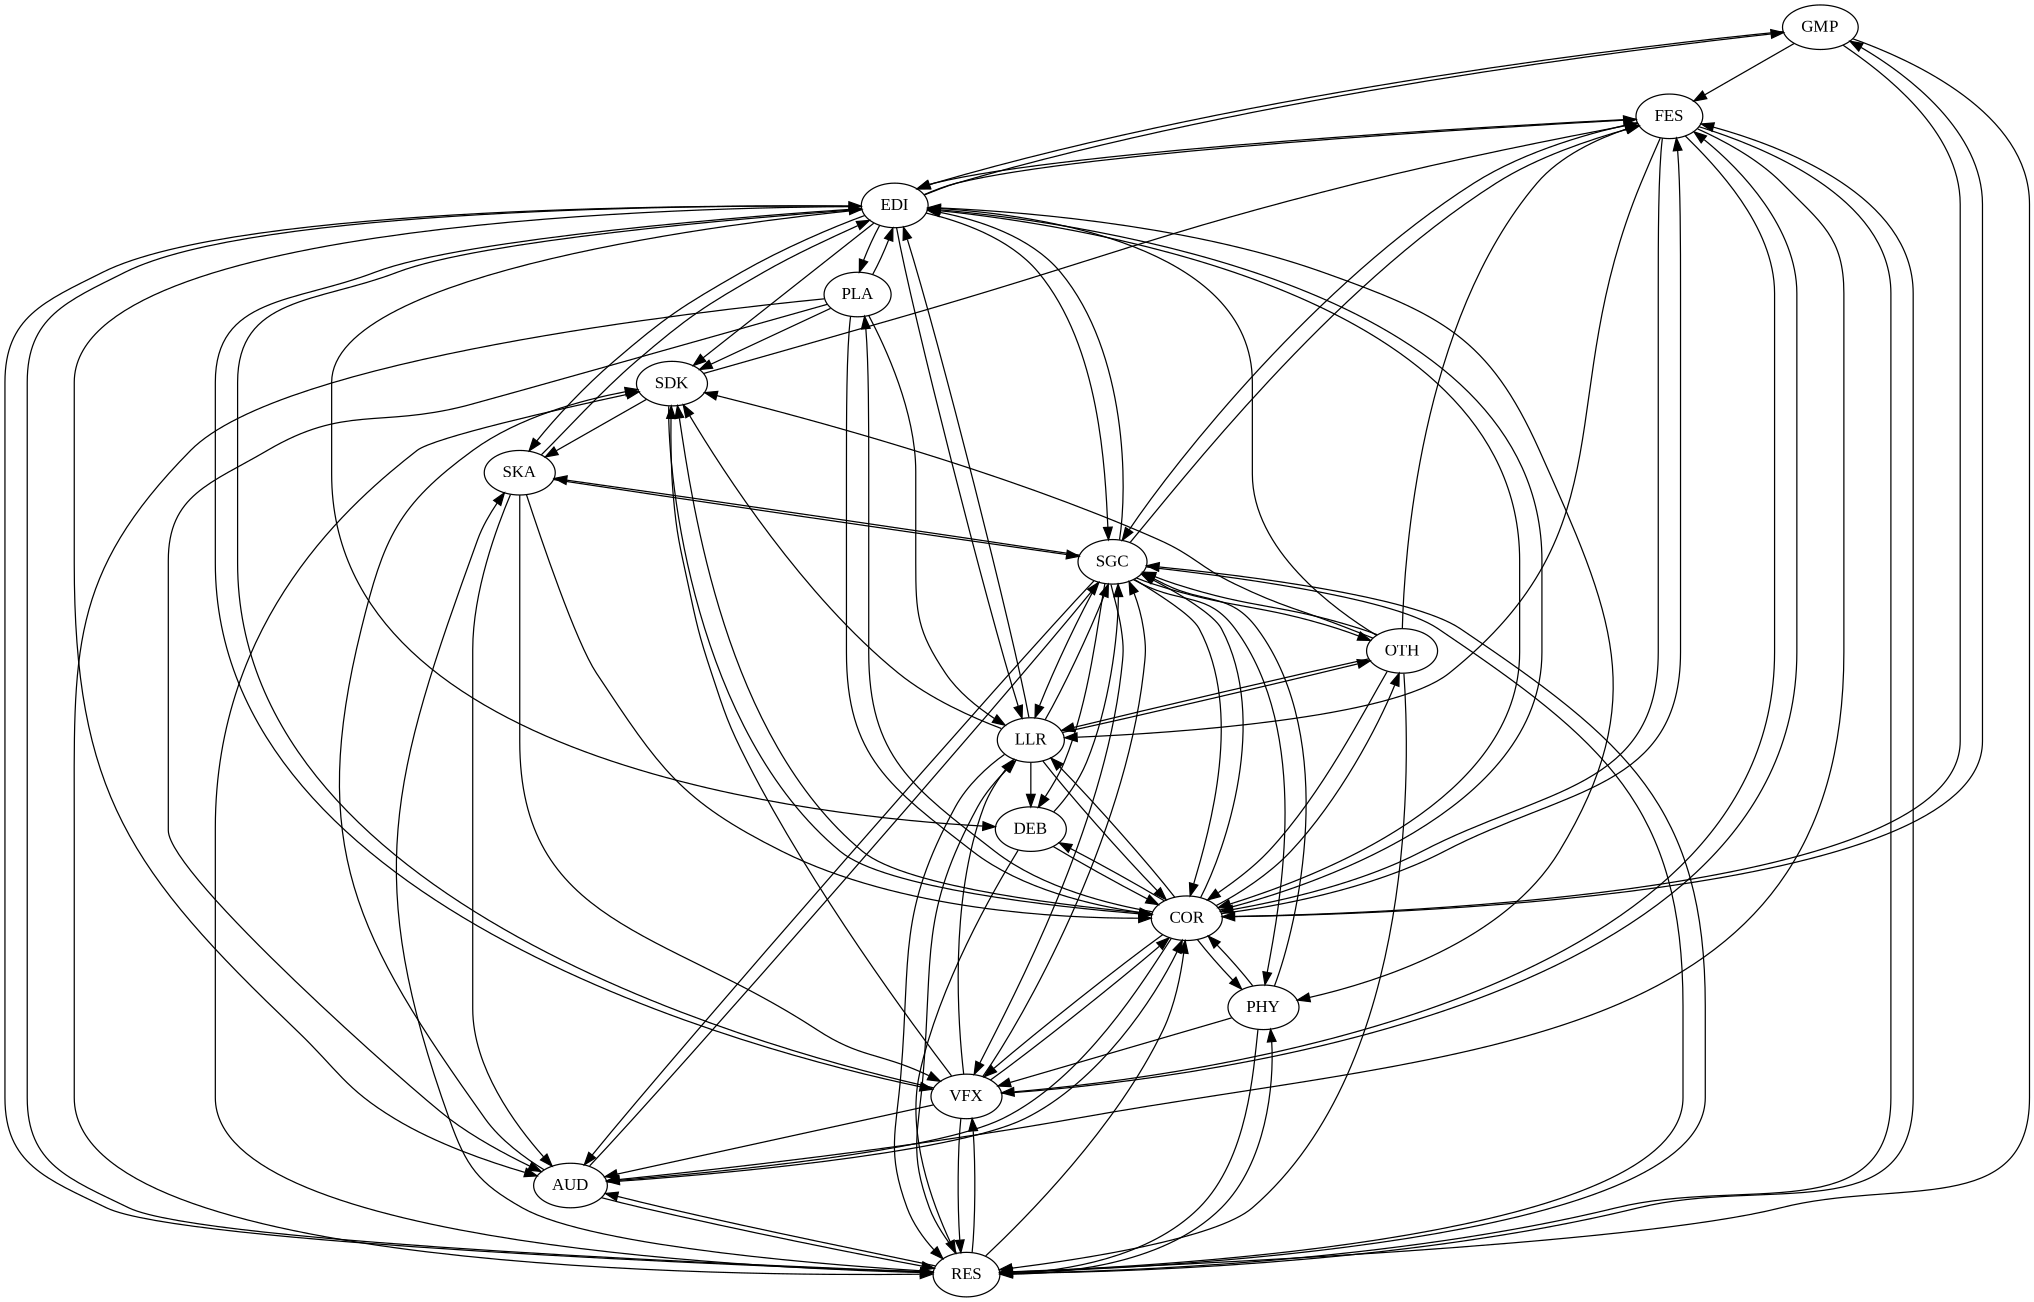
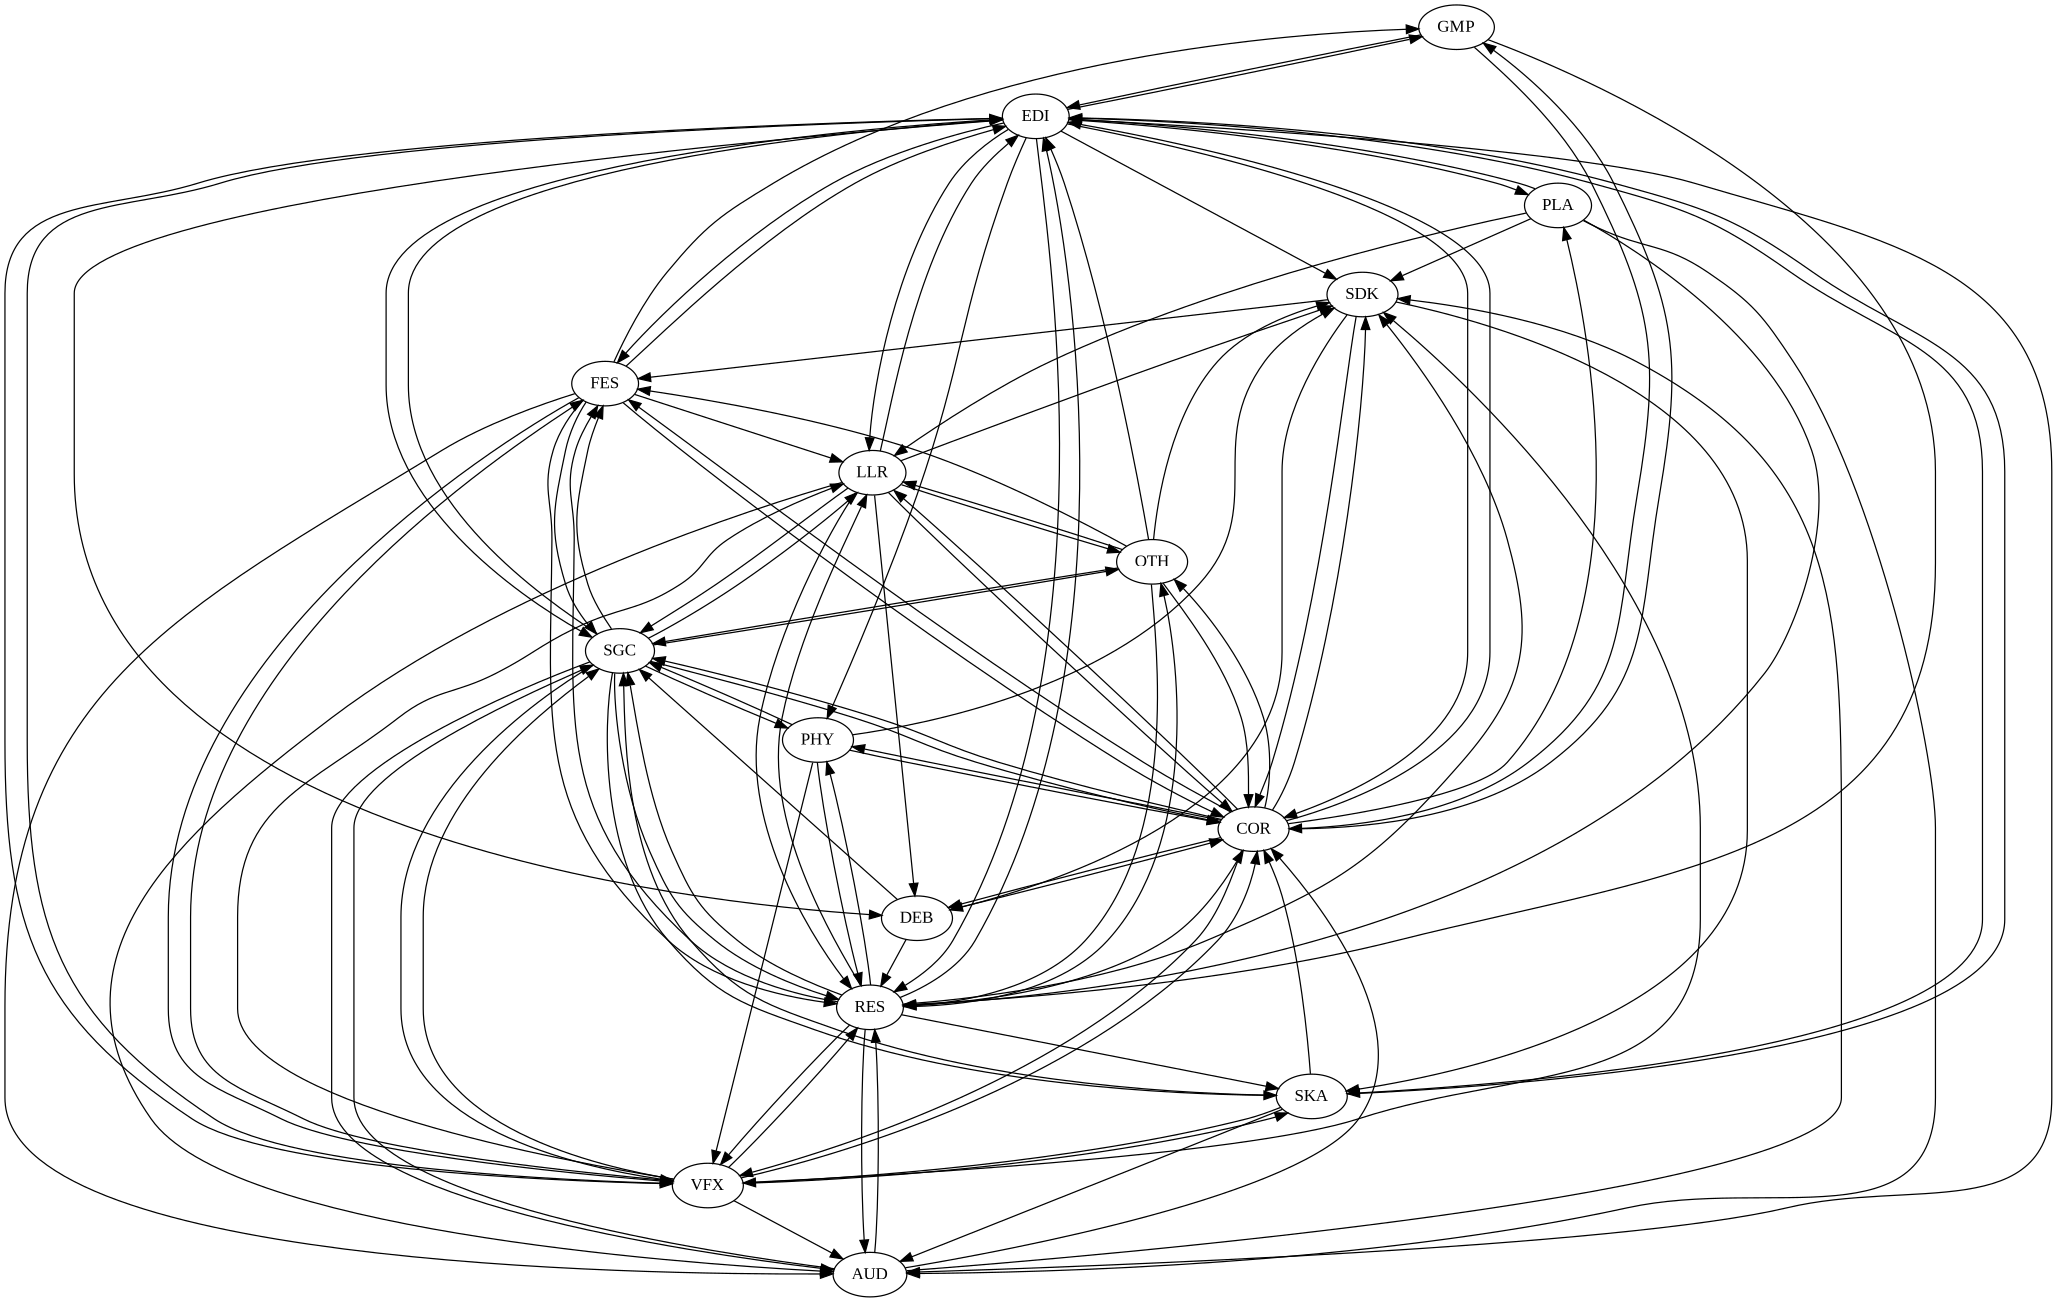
  digraph {
    fontname="Liberation Serif"
    node [fontname="Liberation Serif"]
    edge [fontname="Liberation Serif"]
    GMP
    FES
    EDI
    COR
    RES
    VFX
    AUD
    SGC
    LLR
    SKA
    PHY
    SDK
    DEB
    PLA
    OTH
-   GMP -> FES
+   FES -> GMP
    GMP -> EDI
    GMP -> COR
    GMP -> RES
    FES -> EDI
    FES -> COR
    FES -> RES
    FES -> VFX
    FES -> AUD
    FES -> SGC
    FES -> LLR
    EDI -> GMP
    EDI -> FES
    EDI -> COR
    EDI -> RES
    EDI -> VFX
    EDI -> AUD
    EDI -> SGC
    EDI -> LLR
    EDI -> SKA
    EDI -> PHY
    EDI -> SDK
    EDI -> DEB
    EDI -> PLA
    COR -> GMP
    COR -> FES
    COR -> EDI
    COR -> VFX
-   COR -> AUD
+   LLR -> AUD
    COR -> SGC
    COR -> LLR
    COR -> PHY
    COR -> SDK
    COR -> DEB
    COR -> PLA
    COR -> OTH
    RES -> FES
    RES -> EDI
    RES -> COR
    RES -> VFX
    RES -> AUD
    RES -> SGC
    RES -> LLR
    RES -> SKA
    RES -> PHY
    RES -> SDK
+   RES -> OTH
    VFX -> FES
    VFX -> EDI
    VFX -> COR
    VFX -> RES
    VFX -> AUD
    VFX -> SGC
    VFX -> LLR
+   VFX -> SKA
    VFX -> SDK
    AUD -> COR
    AUD -> RES
    AUD -> SGC
    AUD -> SDK
    SGC -> FES
    SGC -> EDI
    SGC -> COR
    SGC -> RES
    SGC -> VFX
    SGC -> AUD
    SGC -> LLR
    SGC -> SKA
    SGC -> PHY
-   SGC -> DEB
+   SDK -> DEB
    SGC -> OTH
    LLR -> EDI
    LLR -> COR
    LLR -> RES
    LLR -> SGC
    LLR -> SDK
    LLR -> DEB
    LLR -> OTH
    SKA -> EDI
    SKA -> COR
    SKA -> VFX
    SKA -> AUD
    SKA -> SGC
    PHY -> COR
    PHY -> RES
    PHY -> VFX
    PHY -> SGC
+   PHY -> SDK
    SDK -> FES
    SDK -> COR
    SDK -> SKA
    DEB -> COR
    DEB -> RES
    DEB -> SGC
    PLA -> EDI
-   PLA -> COR
    PLA -> RES
    PLA -> AUD
    PLA -> LLR
    PLA -> SDK
    OTH -> FES
    OTH -> EDI
    OTH -> COR
    OTH -> RES
    OTH -> SGC
    OTH -> LLR
    OTH -> SDK
  }
